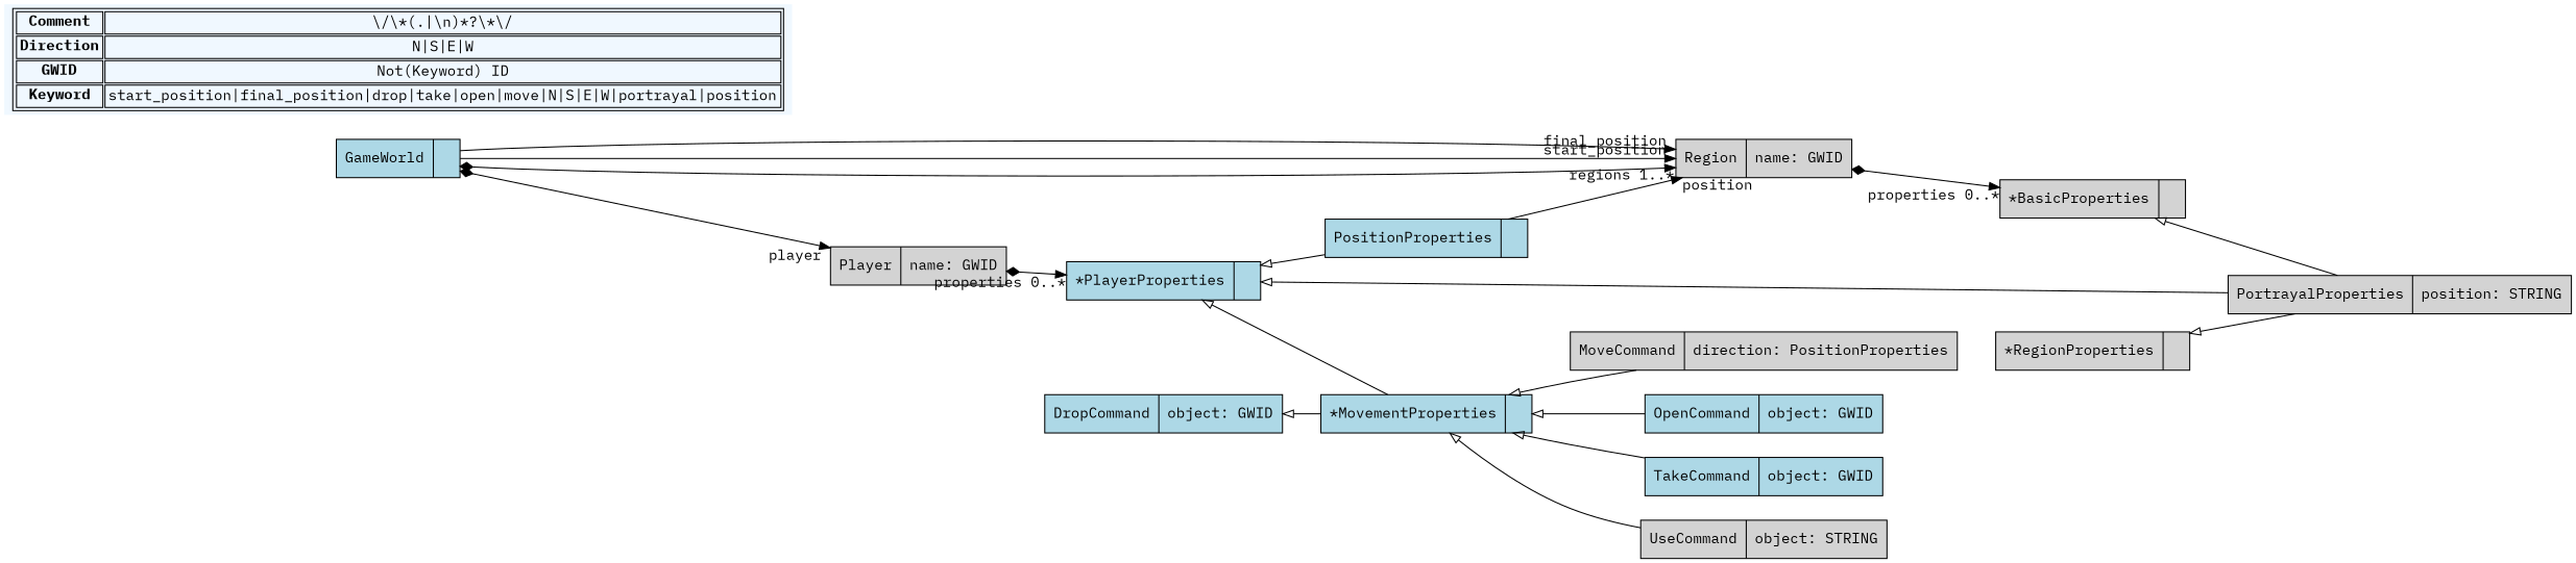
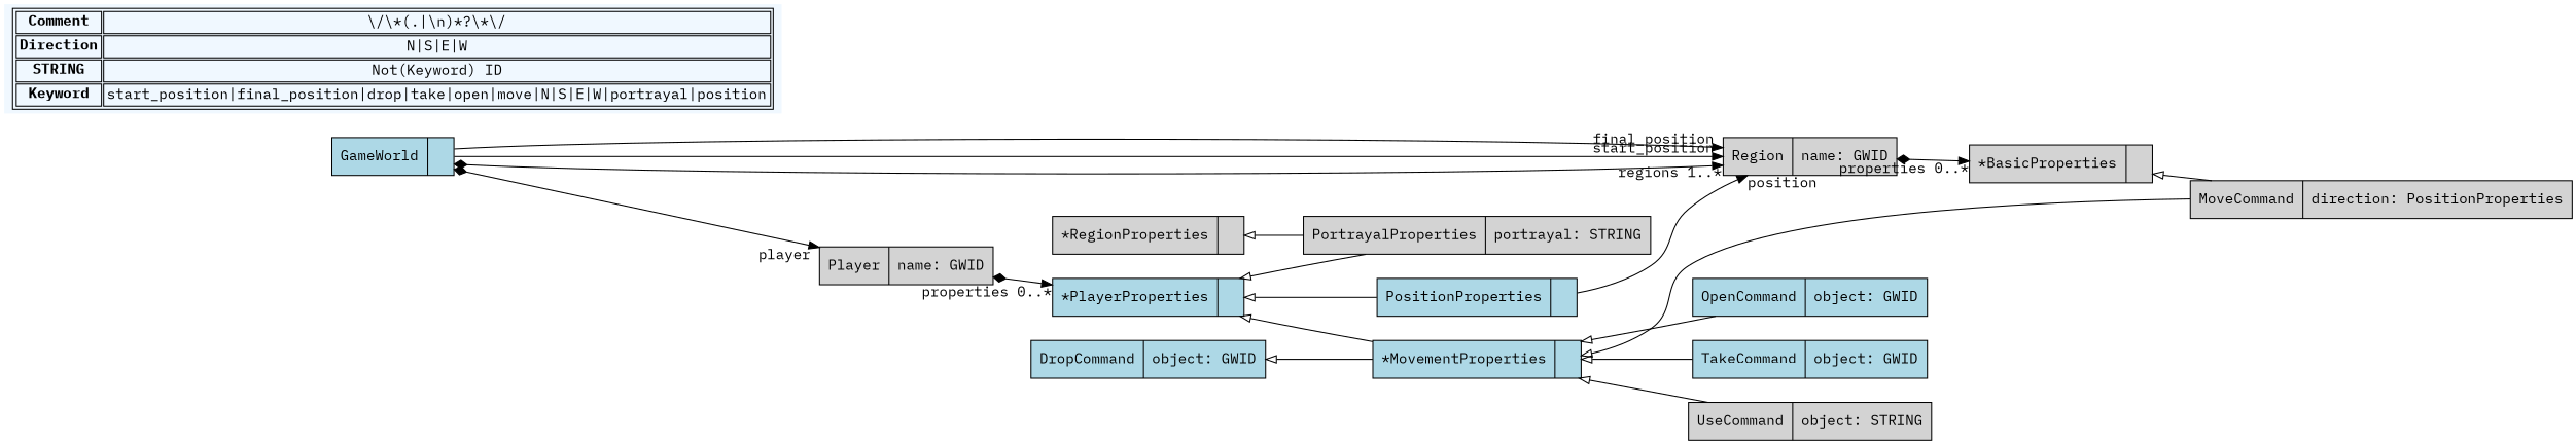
  digraph {
    fontname="IBM Plex Mono"
    fontsize=8
    nodesep=0.3
    rankdir=LR
    node [fillcolor=lightblue fontname="IBM Plex Mono" shape=record style=filled]
    edge [arrowtail=empty dir=back fontname="IBM Plex Mono"]
    n1 [label="{GameWorld|}"]
    n2 [fillcolor=lightgrey label="{Region|name: GWID\l}"]
    n3 [fillcolor=lightgrey label="{Player|name: GWID\l}"]
    n4 [fillcolor=lightgrey label="{*BasicProperties|}"]
    n5 [label="{*PlayerProperties|}"]
    n6 [fillcolor=lightgrey label="{*RegionProperties|}"]
-   n7 [fillcolor=lightgrey label="{PortrayalProperties|position: STRING\l}"]
+   n7 [fillcolor=lightgrey label="{PortrayalProperties|portrayal: STRING\l}"]
    n8 [label="{PositionProperties|}"]
    n9 [label="{*MovementProperties|}"]
    n10 [fillcolor=lightgrey label="{MoveCommand|direction: PositionProperties\l}"]
    n11 [label="{OpenCommand|object: GWID\l}"]
    n12 [label="{TakeCommand|object: GWID\l}"]
    n13 [fillcolor=lightgrey label="{UseCommand|object: STRING\l}"]
    n14 [label="{DropCommand|object: GWID\l}"]
-   n15 [fillcolor=aliceblue label=< <table> 	<tr> 		<td><b>Comment</b></td><td>\/\*(.|\n)*?\*\/</td> 	</tr> 	<tr> 		<td><b>Direction</b></td><td>N|S|E|W</td> 	</tr> 	<tr> 		<td><b>GWID</b></td><td>Not(Keyword) ID</td> 	</tr> 	<tr> 		<td><b>Keyword</b></td><td>start_position|final_position|drop|take|open|move|N|S|E|W|portrayal|position</td> 	</tr> </table> > shape=plaintext]
+   n15 [fillcolor=aliceblue label=< <table> 	<tr> 		<td><b>Comment</b></td><td>\/\*(.|\n)*?\*\/</td> 	</tr> 	<tr> 		<td><b>Direction</b></td><td>N|S|E|W</td> 	</tr> 	<tr> 		<td><b>STRING</b></td><td>Not(Keyword) ID</td> 	</tr> 	<tr> 		<td><b>Keyword</b></td><td>start_position|final_position|drop|take|open|move|N|S|E|W|portrayal|position</td> 	</tr> </table> > shape=plaintext]
    n1 -> n2 [arrowtail=diamond dir=both headlabel="regions 1..*"]
    n1 -> n2 [dir=black headlabel="start_position "]
    n1 -> n2 [dir=black headlabel="final_position "]
    n1 -> n3 [arrowtail=diamond dir=both headlabel="player "]
    n2 -> n4 [arrowtail=diamond dir=both headlabel="properties 0..*"]
    n3 -> n5 [arrowtail=diamond dir=both headlabel="properties 0..*"]
-   n4 -> n7
+   n4 -> n10
    n5 -> n7
    n5 -> n8
    n5 -> n9
    n6 -> n7
    n8 -> n2 [dir=black headlabel="position "]
    n9 -> n10
    n9 -> n11
    n9 -> n12
    n9 -> n13
    n14 -> n9
  }
